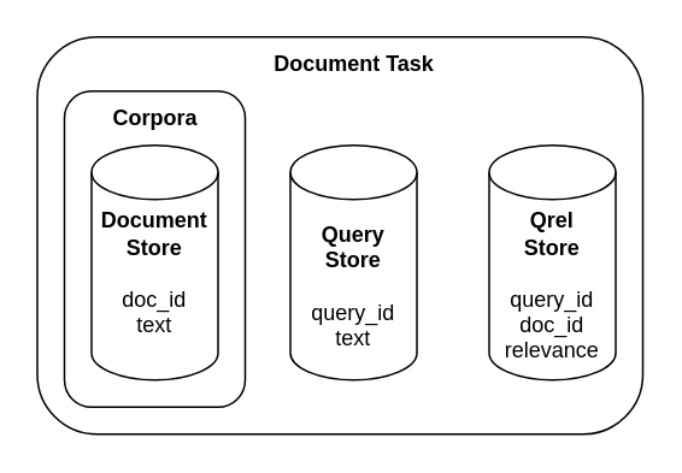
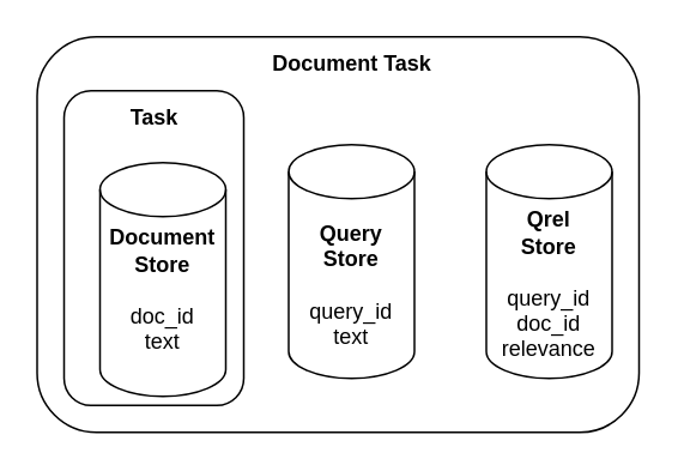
  <mxCell id="0" />
  <mxCell id="1" parent="0" />
  <mxCell id="2" value="" style="rounded=1;whiteSpace=wrap;html=1;" vertex="1" parent="1"><mxGeometry x="20" y="20" width="335" height="220" as="geometry" /></mxCell>
  <mxCell id="3" value="" style="rounded=1;whiteSpace=wrap;html=1;" vertex="1" parent="1"><mxGeometry x="35" y="50" width="100" height="175" as="geometry" /></mxCell>
- <mxCell id="4" value="&lt;b&gt;Document&lt;/b&gt;&lt;div&gt;&lt;b&gt;Store&lt;/b&gt;&lt;/div&gt;&lt;div&gt;&lt;b&gt;&lt;br&gt;&lt;/b&gt;&lt;/div&gt;&lt;div&gt;doc_id&lt;/div&gt;&lt;div&gt;text&lt;/div&gt;&lt;div&gt;&lt;b&gt;&lt;br&gt;&lt;/b&gt;&lt;/div&gt;" style="shape=cylinder3;whiteSpace=wrap;html=1;boundedLbl=1;backgroundOutline=1;size=15;" vertex="1" parent="1"><mxGeometry x="50" y="80" width="70" height="130" as="geometry" /></mxCell>
+ <mxCell id="4" value="&lt;b&gt;Document&lt;/b&gt;&lt;div&gt;&lt;b&gt;Store&lt;/b&gt;&lt;/div&gt;&lt;div&gt;&lt;b&gt;&lt;br&gt;&lt;/b&gt;&lt;/div&gt;&lt;div&gt;doc_id&lt;/div&gt;&lt;div&gt;text&lt;/div&gt;&lt;div&gt;&lt;b&gt;&lt;br&gt;&lt;/b&gt;&lt;/div&gt;" style="shape=cylinder3;whiteSpace=wrap;html=1;boundedLbl=1;backgroundOutline=1;size=15;" vertex="1" parent="1"><mxGeometry x="55" y="90" width="70" height="130" as="geometry" /></mxCell>
  <mxCell id="5" value="&lt;b&gt;Query&lt;/b&gt;&lt;div&gt;&lt;b&gt;Store&lt;/b&gt;&lt;/div&gt;&lt;div&gt;&lt;b&gt;&lt;br&gt;&lt;/b&gt;&lt;/div&gt;&lt;div&gt;query_id&lt;/div&gt;&lt;div&gt;text&lt;/div&gt;" style="shape=cylinder3;whiteSpace=wrap;html=1;boundedLbl=1;backgroundOutline=1;size=15;" vertex="1" parent="1"><mxGeometry x="160" y="80" width="70" height="130" as="geometry" /></mxCell>
  <mxCell id="6" value="&lt;b&gt;Qrel&lt;/b&gt;&lt;div&gt;&lt;b&gt;Store&lt;/b&gt;&lt;/div&gt;&lt;div&gt;&lt;b&gt;&lt;br&gt;&lt;/b&gt;&lt;/div&gt;&lt;div&gt;query_id&lt;/div&gt;&lt;div&gt;doc_id&lt;/div&gt;&lt;div&gt;relevance&lt;/div&gt;" style="shape=cylinder3;whiteSpace=wrap;html=1;boundedLbl=1;backgroundOutline=1;size=15;" vertex="1" parent="1"><mxGeometry x="270" y="80" width="70" height="130" as="geometry" /></mxCell>
- <mxCell id="7" value="Corpora" style="text;html=1;align=center;verticalAlign=middle;resizable=0;points=[];autosize=1;strokeColor=none;fillColor=none;fontStyle=1" vertex="1" parent="1"><mxGeometry x="50" y="50" width="70" height="30" as="geometry" /></mxCell>
+ <mxCell id="7" value="Task" style="text;html=1;align=center;verticalAlign=middle;resizable=0;points=[];autosize=1;strokeColor=none;fillColor=none;fontStyle=1" vertex="1" parent="1"><mxGeometry x="50" y="50" width="70" height="30" as="geometry" /></mxCell>
  <mxCell id="8" value="&lt;b&gt;Document Task&lt;/b&gt;" style="text;html=1;align=center;verticalAlign=middle;resizable=0;points=[];autosize=1;strokeColor=none;fillColor=none;" vertex="1" parent="1"><mxGeometry x="145" y="20" width="100" height="30" as="geometry" /></mxCell>
